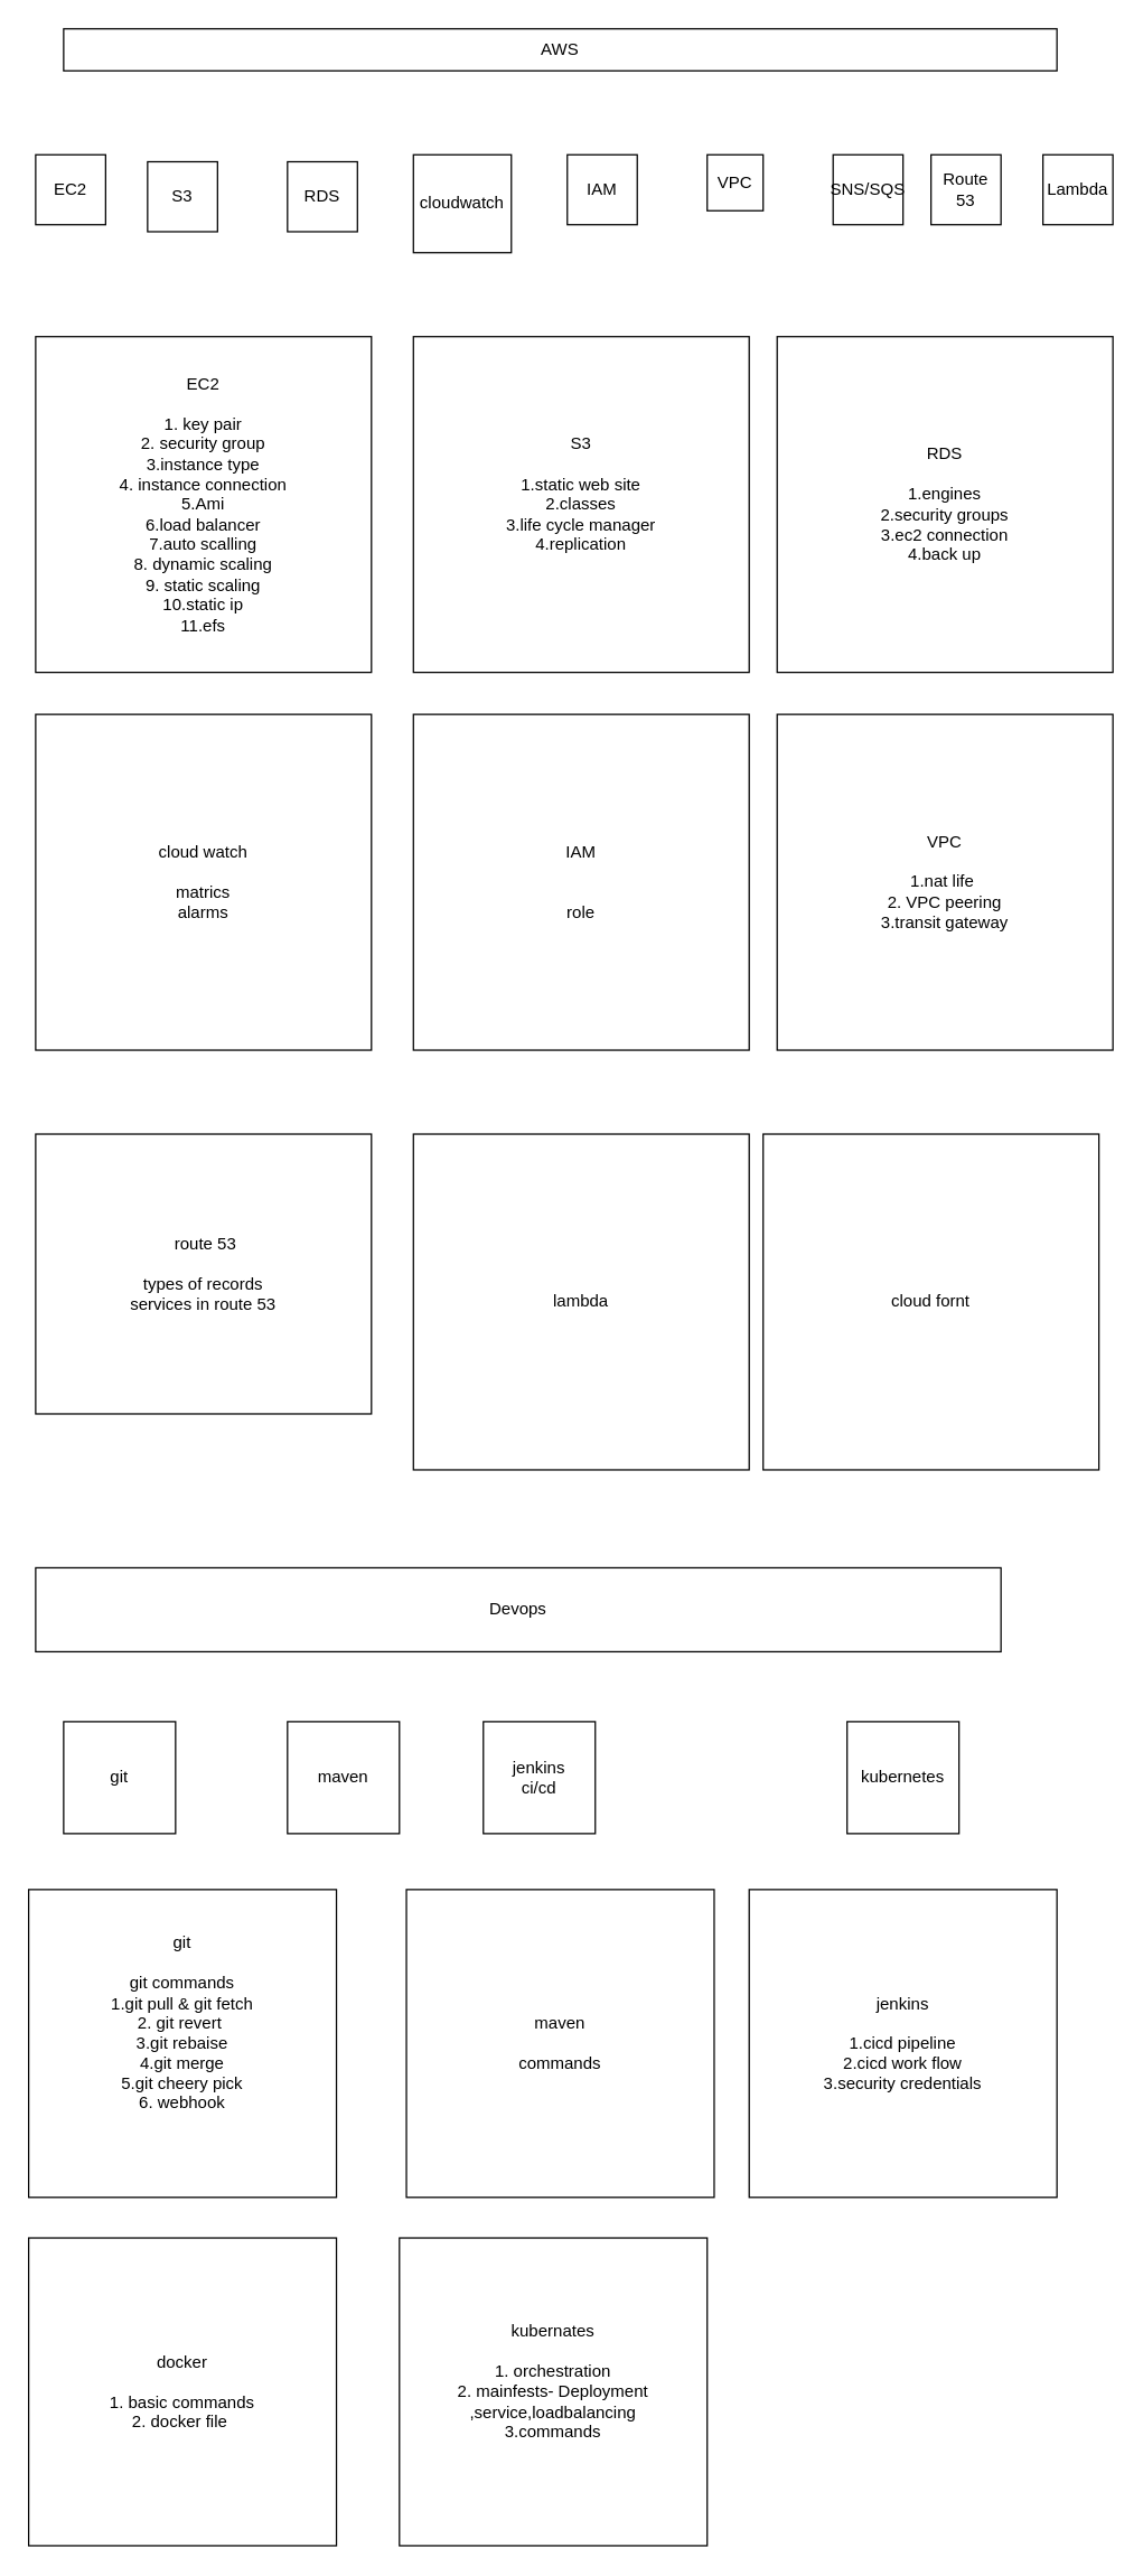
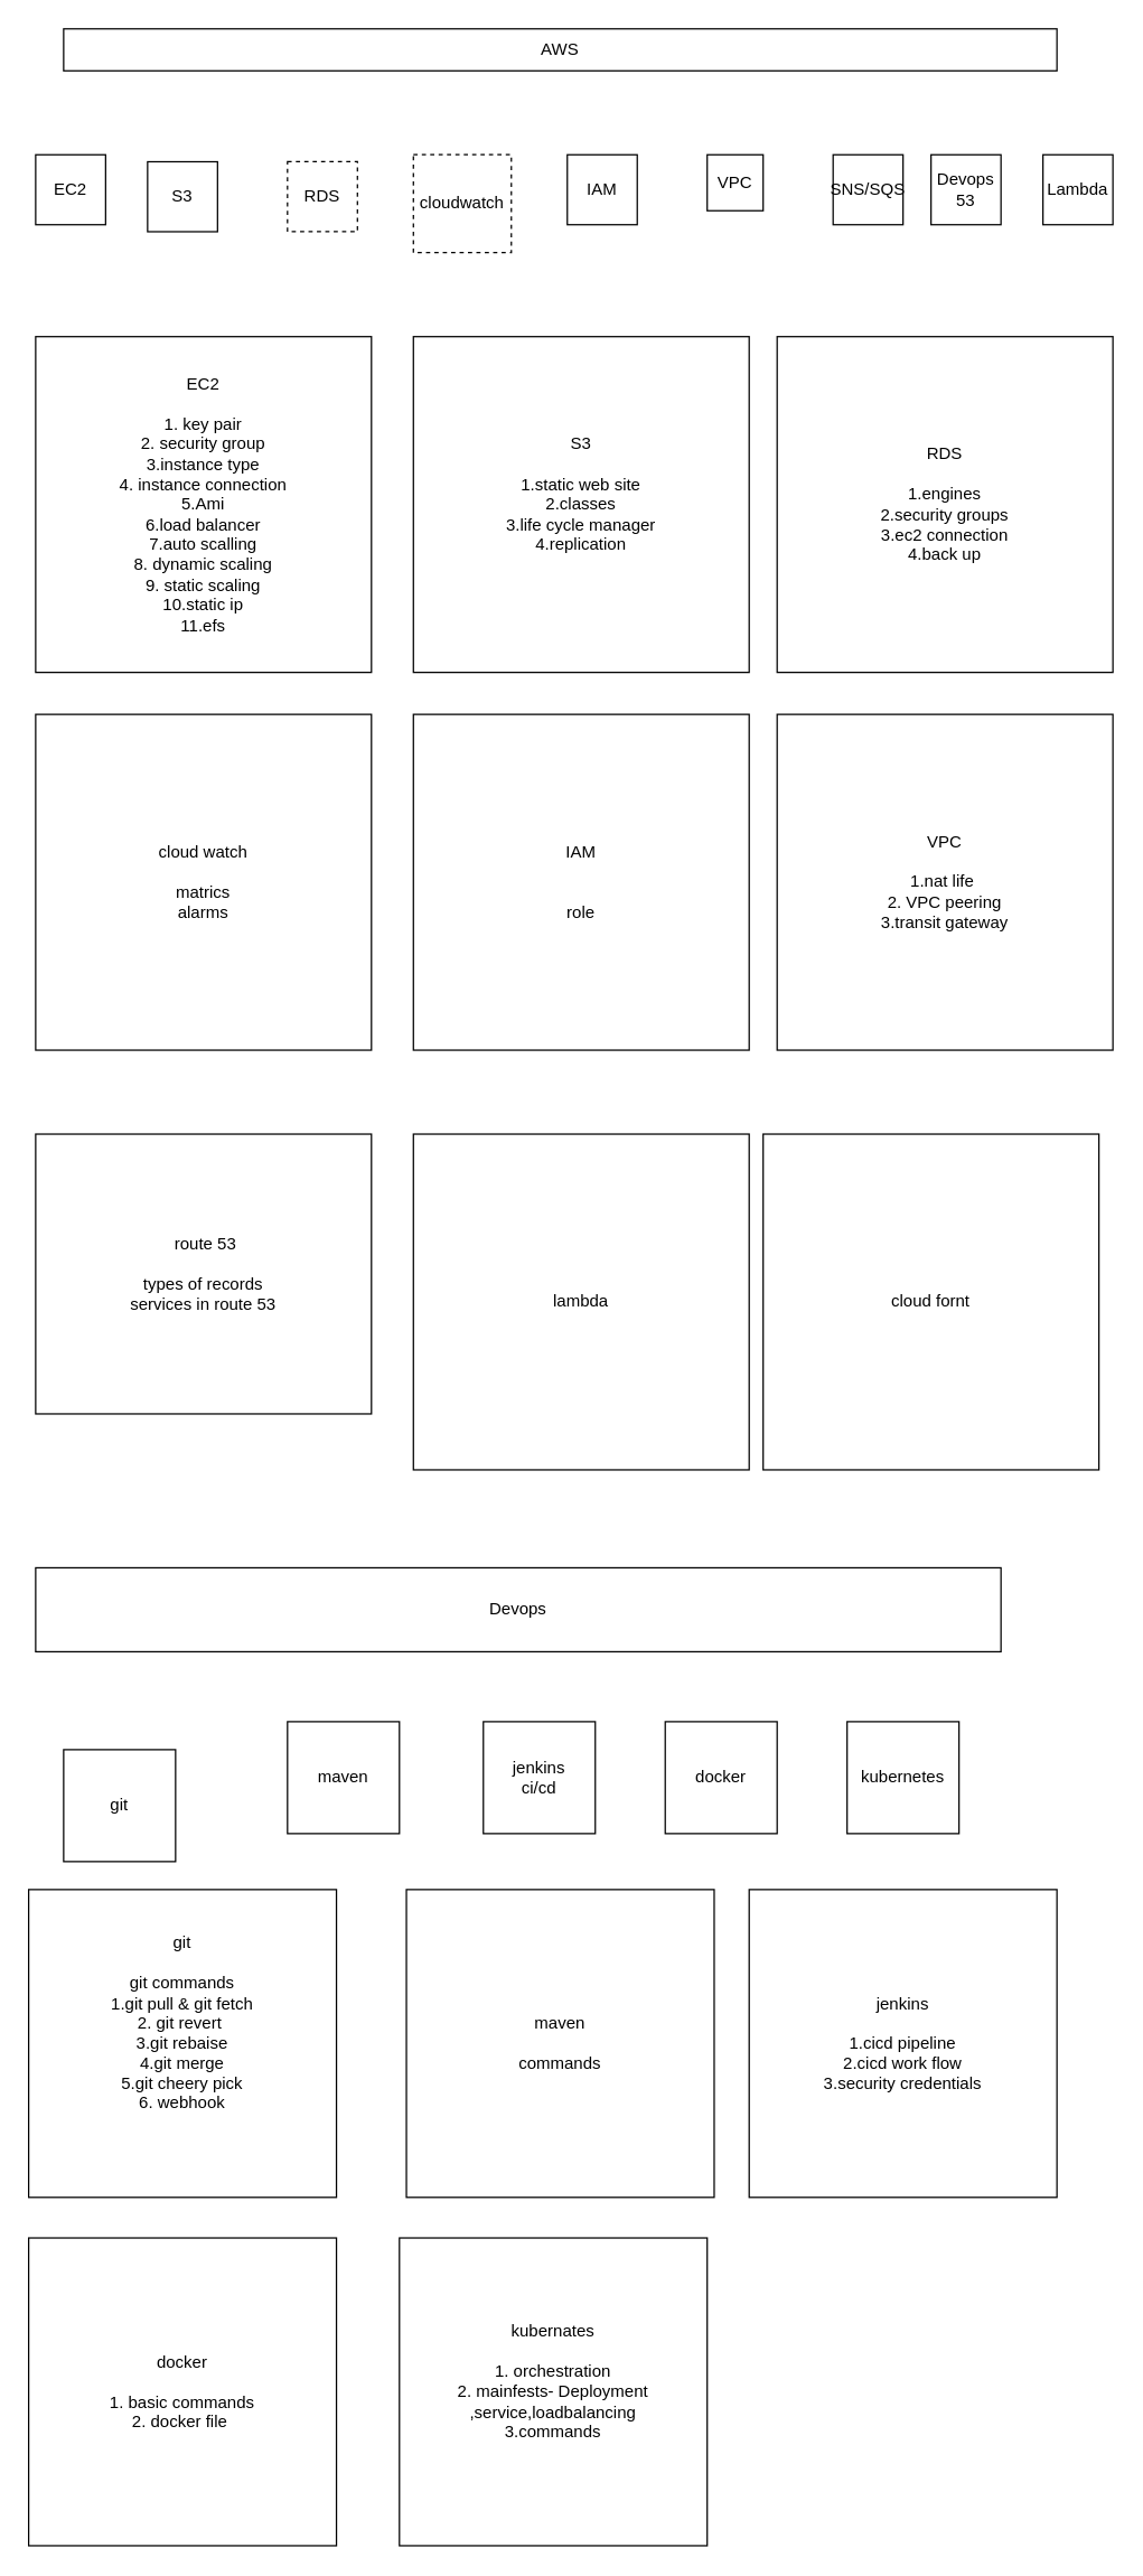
  <mxCell id="0" />
  <mxCell id="1" parent="0" />
  <mxCell id="2" value="AWS" style="rounded=0;whiteSpace=wrap;html=1;" vertex="1" parent="1"><mxGeometry x="45" y="20" width="710" height="30" as="geometry" /></mxCell>
  <mxCell id="3" value="EC2" style="whiteSpace=wrap;html=1;aspect=fixed;" vertex="1" parent="1"><mxGeometry x="25" y="110" width="50" height="50" as="geometry" /></mxCell>
  <mxCell id="4" value="S3" style="whiteSpace=wrap;html=1;aspect=fixed;" vertex="1" parent="1"><mxGeometry x="105" y="115" width="50" height="50" as="geometry" /></mxCell>
- <mxCell id="5" value="RDS" style="whiteSpace=wrap;html=1;aspect=fixed;" vertex="1" parent="1"><mxGeometry x="205" y="115" width="50" height="50" as="geometry" /></mxCell>
- <mxCell id="6" value="cloudwatch" style="whiteSpace=wrap;html=1;aspect=fixed;" vertex="1" parent="1"><mxGeometry x="295" y="110" width="70" height="70" as="geometry" /></mxCell>
+ <mxCell id="5" value="RDS" style="whiteSpace=wrap;html=1;aspect=fixed;dashed=1;" vertex="1" parent="1"><mxGeometry x="205" y="115" width="50" height="50" as="geometry" /></mxCell>
+ <mxCell id="6" value="cloudwatch" style="whiteSpace=wrap;html=1;aspect=fixed;dashed=1;" vertex="1" parent="1"><mxGeometry x="295" y="110" width="70" height="70" as="geometry" /></mxCell>
  <mxCell id="7" value="IAM" style="whiteSpace=wrap;html=1;aspect=fixed;" vertex="1" parent="1"><mxGeometry x="405" y="110" width="50" height="50" as="geometry" /></mxCell>
  <mxCell id="8" value="VPC" style="whiteSpace=wrap;html=1;aspect=fixed;" vertex="1" parent="1"><mxGeometry x="505" y="110" width="40" height="40" as="geometry" /></mxCell>
  <mxCell id="9" value="Lambda" style="whiteSpace=wrap;html=1;aspect=fixed;" vertex="1" parent="1"><mxGeometry x="745" y="110" width="50" height="50" as="geometry" /></mxCell>
  <mxCell id="10" value="SNS/SQS" style="whiteSpace=wrap;html=1;aspect=fixed;" vertex="1" parent="1"><mxGeometry x="595" y="110" width="50" height="50" as="geometry" /></mxCell>
- <mxCell id="11" value="Route 53" style="whiteSpace=wrap;html=1;aspect=fixed;" vertex="1" parent="1"><mxGeometry x="665" y="110" width="50" height="50" as="geometry" /></mxCell>
+ <mxCell id="11" value="Devops 53" style="whiteSpace=wrap;html=1;aspect=fixed;" vertex="1" parent="1"><mxGeometry x="665" y="110" width="50" height="50" as="geometry" /></mxCell>
  <mxCell id="12" value="EC2&lt;div&gt;&lt;br&gt;&lt;/div&gt;&lt;div&gt;1. key pair&lt;/div&gt;&lt;div&gt;2. security group&lt;/div&gt;&lt;div&gt;3.instance type&lt;/div&gt;&lt;div&gt;4. instance connection&lt;/div&gt;&lt;div&gt;5.Ami&lt;/div&gt;&lt;div&gt;6.load balancer&lt;/div&gt;&lt;div&gt;7.auto scalling&lt;/div&gt;&lt;div&gt;8. dynamic scaling&lt;/div&gt;&lt;div&gt;9. static scaling&lt;/div&gt;&lt;div&gt;10.static ip&lt;/div&gt;&lt;div&gt;11.efs&lt;/div&gt;" style="whiteSpace=wrap;html=1;aspect=fixed;" vertex="1" parent="1"><mxGeometry x="25" y="240" width="240" height="240" as="geometry" /></mxCell>
  <mxCell id="13" value="S3&lt;div&gt;&lt;br&gt;&lt;/div&gt;&lt;div&gt;1.static web site&lt;/div&gt;&lt;div&gt;2.classes&lt;/div&gt;&lt;div&gt;3.life cycle manager&lt;/div&gt;&lt;div&gt;4.replication&lt;/div&gt;&lt;div&gt;&lt;br&gt;&lt;/div&gt;" style="whiteSpace=wrap;html=1;aspect=fixed;" vertex="1" parent="1"><mxGeometry x="295" y="240" width="240" height="240" as="geometry" /></mxCell>
  <mxCell id="14" value="&lt;div&gt;RDS&lt;/div&gt;&lt;div&gt;&amp;nbsp;&amp;nbsp;&lt;/div&gt;&lt;div&gt;1.engines&lt;/div&gt;&lt;div&gt;2.security groups&lt;/div&gt;&lt;div&gt;3.ec2 connection&lt;/div&gt;&lt;div&gt;4.back up&lt;/div&gt;" style="whiteSpace=wrap;html=1;aspect=fixed;" vertex="1" parent="1"><mxGeometry x="555" y="240" width="240" height="240" as="geometry" /></mxCell>
  <mxCell id="15" value="cloud watch&lt;div&gt;&lt;br&gt;&lt;/div&gt;&lt;div&gt;matrics&lt;/div&gt;&lt;div&gt;alarms&lt;/div&gt;" style="whiteSpace=wrap;html=1;aspect=fixed;" vertex="1" parent="1"><mxGeometry x="25" y="510" width="240" height="240" as="geometry" /></mxCell>
  <mxCell id="16" value="IAM&lt;div&gt;&lt;br&gt;&lt;/div&gt;&lt;div&gt;&lt;br&gt;&lt;/div&gt;&lt;div&gt;role&lt;/div&gt;" style="whiteSpace=wrap;html=1;aspect=fixed;" vertex="1" parent="1"><mxGeometry x="295" y="510" width="240" height="240" as="geometry" /></mxCell>
  <mxCell id="17" value="VPC&lt;div&gt;&lt;br&gt;&lt;/div&gt;&lt;div&gt;1.nat life&amp;nbsp;&lt;/div&gt;&lt;div&gt;2. VPC peering&lt;/div&gt;&lt;div&gt;3.transit gateway&lt;/div&gt;" style="whiteSpace=wrap;html=1;aspect=fixed;" vertex="1" parent="1"><mxGeometry x="555" y="510" width="240" height="240" as="geometry" /></mxCell>
  <mxCell id="18" value="lambda" style="whiteSpace=wrap;html=1;aspect=fixed;" vertex="1" parent="1"><mxGeometry x="295" y="810" width="240" height="240" as="geometry" /></mxCell>
  <mxCell id="19" value="&lt;div&gt;&amp;nbsp;route 53&lt;/div&gt;&lt;div&gt;&lt;br&gt;&lt;/div&gt;&lt;div&gt;types of records&lt;/div&gt;&lt;div&gt;services in route 53&lt;/div&gt;" style="whiteSpace=wrap;html=1;aspect=fixed;" vertex="1" parent="1"><mxGeometry x="25" y="810" width="240" height="200" as="geometry" /></mxCell>
  <mxCell id="20" value="Devops" style="rounded=0;whiteSpace=wrap;html=1;" vertex="1" parent="1"><mxGeometry x="25" y="1120" width="690" height="60" as="geometry" /></mxCell>
  <mxCell id="21" value="jenkins&lt;div&gt;ci/cd&lt;/div&gt;" style="whiteSpace=wrap;html=1;aspect=fixed;" vertex="1" parent="1"><mxGeometry x="345" y="1230" width="80" height="80" as="geometry" /></mxCell>
+ <mxCell id="22" value="docker" style="whiteSpace=wrap;html=1;aspect=fixed;" vertex="1" parent="1"><mxGeometry x="475" y="1230" width="80" height="80" as="geometry" /></mxCell>
  <mxCell id="23" value="maven" style="whiteSpace=wrap;html=1;aspect=fixed;" vertex="1" parent="1"><mxGeometry x="205" y="1230" width="80" height="80" as="geometry" /></mxCell>
- <mxCell id="24" value="git" style="whiteSpace=wrap;html=1;aspect=fixed;" vertex="1" parent="1"><mxGeometry x="45" y="1230" width="80" height="80" as="geometry" /></mxCell>
+ <mxCell id="24" value="git" style="whiteSpace=wrap;html=1;aspect=fixed;" vertex="1" parent="1"><mxGeometry x="45" y="1250" width="80" height="80" as="geometry" /></mxCell>
  <mxCell id="25" value="kubernetes" style="whiteSpace=wrap;html=1;aspect=fixed;" vertex="1" parent="1"><mxGeometry x="605" y="1230" width="80" height="80" as="geometry" /></mxCell>
  <mxCell id="26" value="git&lt;div&gt;&lt;br&gt;&lt;/div&gt;&lt;div&gt;git commands&lt;/div&gt;&lt;div&gt;1.git pull &amp;amp; git fetch&lt;/div&gt;&lt;div&gt;2. git revert&amp;nbsp;&lt;/div&gt;&lt;div&gt;3.git rebaise&lt;/div&gt;&lt;div&gt;4.git merge&lt;/div&gt;&lt;div&gt;5.git cheery pick&lt;/div&gt;&lt;div&gt;6. webhook&lt;/div&gt;&lt;div&gt;&lt;br&gt;&lt;/div&gt;&lt;div&gt;&lt;br&gt;&lt;/div&gt;" style="whiteSpace=wrap;html=1;aspect=fixed;" vertex="1" parent="1"><mxGeometry x="20" y="1350" width="220" height="220" as="geometry" /></mxCell>
  <mxCell id="27" value="&lt;div&gt;maven&lt;/div&gt;&lt;div&gt;&lt;br&gt;&lt;/div&gt;&lt;div&gt;commands&lt;span style=&quot;color: rgba(0, 0, 0, 0); font-family: monospace; font-size: 0px; text-align: start; text-wrap-mode: nowrap; background-color: transparent;&quot;&gt;%3CmxGraphModel%3E%3Croot%3E%3CmxCell%20id%3D%220%22%2F%3E%3CmxCell%20id%3D%221%22%20parent%3D%220%22%2F%3E%3CmxCell%20id%3D%222%22%20value%3D%22git%26lt%3Bdiv%26gt%3B%26lt%3Bbr%26gt%3B%26lt%3B%2Fdiv%26gt%3B%26lt%3Bdiv%26gt%3Bgit%20commands%26lt%3B%2Fdiv%26gt%3B%26lt%3Bdiv%26gt%3B1.git%20pull%20%26amp%3Bamp%3B%20git%20fetch%26lt%3B%2Fdiv%26gt%3B%26lt%3Bdiv%26gt%3B2.%20git%20revert%26amp%3Bnbsp%3B%26lt%3B%2Fdiv%26gt%3B%26lt%3Bdiv%26gt%3B3.git%20rebaise%26lt%3B%2Fdiv%26gt%3B%26lt%3Bdiv%26gt%3B4.git%20merge%26lt%3B%2Fdiv%26gt%3B%26lt%3Bdiv%26gt%3B5.git%20cheery%20pick%26lt%3B%2Fdiv%26gt%3B%26lt%3Bdiv%26gt%3B6.%20webhook%26lt%3B%2Fdiv%26gt%3B%26lt%3Bdiv%26gt%3B%26lt%3Bbr%26gt%3B%26lt%3B%2Fdiv%26gt%3B%26lt%3Bdiv%26gt%3B%26lt%3Bbr%26gt%3B%26lt%3B%2Fdiv%26gt%3B%22%20style%3D%22whiteSpace%3Dwrap%3Bhtml%3D1%3Baspect%3Dfixed%3B%22%20vertex%3D%221%22%20parent%3D%221%22%3E%3CmxGeometry%20x%3D%2235%22%20y%3D%22920%22%20width%3D%22220%22%20height%3D%22220%22%20as%3D%22geometry%22%2F%3E%3C%2FmxCell%3E%3C%2Froot%3E%3C%2FmxGraphModel%3E&lt;/span&gt;&lt;span style=&quot;color: rgba(0, 0, 0, 0); font-family: monospace; font-size: 0px; text-align: start; text-wrap-mode: nowrap; background-color: transparent;&quot;&gt;%3CmxGraphModel%3E%3Croot%3E%3CmxCell%20id%3D%220%22%2F%3E%3CmxCell%20id%3D%221%22%20parent%3D%220%22%2F%3E%3CmxCell%20id%3D%222%22%20value%3D%22git%26lt%3Bdiv%26gt%3B%26lt%3Bbr%26gt%3B%26lt%3B%2Fdiv%26gt%3B%26lt%3Bdiv%26gt%3Bgit%20commands%26lt%3B%2Fdiv%26gt%3B%26lt%3Bdiv%26gt%3B1.git%20pull%20%26amp%3Bamp%3B%20git%20fetch%26lt%3B%2Fdiv%26gt%3B%26lt%3Bdiv%26gt%3B2.%20git%20revert%26amp%3Bnbsp%3B%26lt%3B%2Fdiv%26gt%3B%26lt%3Bdiv%26gt%3B3.git%20rebaise%26lt%3B%2Fdiv%26gt%3B%26lt%3Bdiv%26gt%3B4.git%20merge%26lt%3B%2Fdiv%26gt%3B%26lt%3Bdiv%26gt%3B5.git%20cheery%20pick%26lt%3B%2Fdiv%26gt%3B%26lt%3Bdiv%26gt%3B6.%20webhook%26lt%3B%2Fdiv%26gt%3B%26lt%3Bdiv%26gt%3B%26lt%3Bbr%26gt%3B%26lt%3B%2Fdiv%26gt%3B%26lt%3Bdiv%26gt%3B%26lt%3Bbr%26gt%3B%26lt%3B%2Fdiv%26gt%3B%22%20style%3D%22whiteSpace%3Dwrap%3Bhtml%3D1%3Baspect%3Dfixed%3B%22%20vertex%3D%221%22%20parent%3D%221%22%3E%3CmxGeometry%20x%3D%2235%22%20y%3D%22920%22%20width%3D%22220%22%20height%3D%22220%22%20as%3D%22geometry%22%2F%3E%3C%2FmxCell%3E%3C%2Froot%3E%3C%2FmxGraphModel%3Ec&lt;/span&gt;&lt;span style=&quot;color: rgba(0, 0, 0, 0); font-family: monospace; font-size: 0px; text-align: start; text-wrap-mode: nowrap; background-color: transparent;&quot;&gt;%3CmxGraphModel%3E%3Croot%3E%3CmxCell%20id%3D%220%22%2F%3E%3CmxCell%20id%3D%221%22%20parent%3D%220%22%2F%3E%3CmxCell%20id%3D%222%22%20value%3D%22git%26lt%3Bdiv%26gt%3B%26lt%3Bbr%26gt%3B%26lt%3B%2Fdiv%26gt%3B%26lt%3Bdiv%26gt%3Bgit%20commands%26lt%3B%2Fdiv%26gt%3B%26lt%3Bdiv%26gt%3B1.git%20pull%20%26amp%3Bamp%3B%20git%20fetch%26lt%3B%2Fdiv%26gt%3B%26lt%3Bdiv%26gt%3B2.%20git%20revert%26amp%3Bnbsp%3B%26lt%3B%2Fdiv%26gt%3B%26lt%3Bdiv%26gt%3B3.git%20rebaise%26lt%3B%2Fdiv%26gt%3B%26lt%3Bdiv%26gt%3B4.git%20merge%26lt%3B%2Fdiv%26gt%3B%26lt%3Bdiv%26gt%3B5.git%20cheery%20pick%26lt%3B%2Fdiv%26gt%3B%26lt%3Bdiv%26gt%3B6.%20webhook%26lt%3B%2Fdiv%26gt%3B%26lt%3Bdiv%26gt%3B%26lt%3Bbr%26gt%3B%26lt%3B%2Fdiv%26gt%3B%26lt%3Bdiv%26gt%3B%26lt%3Bbr%26gt%3B%26lt%3B%2Fdiv%26gt%3B%22%20style%3D%22whiteSpace%3Dwrap%3Bhtml%3D1%3Baspect%3Dfixed%3B%22%20vertex%3D%221%22%20parent%3D%221%22%3E%3CmxGeometry%20x%3D%2235%22%20y%3D%22920%22%20width%3D%22220%22%20height%3D%22220%22%20as%3D%22geometry%22%2F%3E%3C%2FmxCell%3E%3C%2Froot%3E%3C%2FmxGraphModel%3E&lt;/span&gt;&lt;/div&gt;" style="whiteSpace=wrap;html=1;aspect=fixed;" vertex="1" parent="1"><mxGeometry x="290" y="1350" width="220" height="220" as="geometry" /></mxCell>
  <mxCell id="28" value="jenkins&lt;div&gt;&lt;br&gt;&lt;/div&gt;&lt;div&gt;1.cicd pipeline&lt;/div&gt;&lt;div&gt;2.cicd work flow&lt;/div&gt;&lt;div&gt;3.security credentials&lt;/div&gt;" style="whiteSpace=wrap;html=1;aspect=fixed;" vertex="1" parent="1"><mxGeometry x="535" y="1350" width="220" height="220" as="geometry" /></mxCell>
  <mxCell id="29" value="docker&lt;div&gt;&lt;br&gt;&lt;/div&gt;&lt;div&gt;1. basic commands&lt;/div&gt;&lt;div&gt;2. docker file&amp;nbsp;&lt;/div&gt;" style="whiteSpace=wrap;html=1;aspect=fixed;fontStyle=0" vertex="1" parent="1"><mxGeometry x="20" y="1599" width="220" height="220" as="geometry" /></mxCell>
  <mxCell id="30" value="kubernates&lt;div&gt;&lt;br&gt;&lt;/div&gt;&lt;div&gt;1. orchestration&lt;/div&gt;&lt;div&gt;2. mainfests- Deployment ,service,loadbalancing&lt;/div&gt;&lt;div&gt;&lt;span style=&quot;background-color: transparent; color: light-dark(rgb(0, 0, 0), rgb(255, 255, 255));&quot;&gt;3.commands&lt;/span&gt;&lt;/div&gt;&lt;div&gt;&lt;br&gt;&lt;/div&gt;" style="whiteSpace=wrap;html=1;aspect=fixed;" vertex="1" parent="1"><mxGeometry x="285" y="1599" width="220" height="220" as="geometry" /></mxCell>
  <mxCell id="31" value="cloud fornt" style="whiteSpace=wrap;html=1;aspect=fixed;" vertex="1" parent="1"><mxGeometry x="545" y="810" width="240" height="240" as="geometry" /></mxCell>
